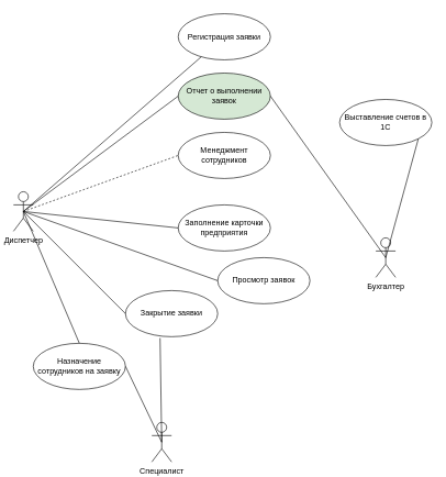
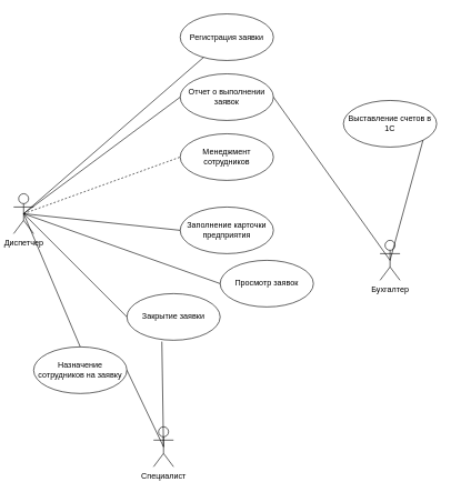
  <mxCell id="0" />
  <mxCell id="1" parent="0" />
  <mxCell id="2" value="Диспетчер" style="shape=umlActor;verticalLabelPosition=bottom;verticalAlign=top;html=1;" vertex="1" parent="1"><mxGeometry x="20" y="290" width="30" height="60" as="geometry" /></mxCell>
  <mxCell id="3" value="&lt;div&gt;Бухгалтер&lt;/div&gt;" style="shape=umlActor;verticalLabelPosition=bottom;verticalAlign=top;html=1;" vertex="1" parent="1"><mxGeometry x="570" y="360" width="30" height="60" as="geometry" /></mxCell>
  <mxCell id="4" value="Специалист" style="shape=umlActor;verticalLabelPosition=bottom;verticalAlign=top;html=1;" vertex="1" parent="1"><mxGeometry x="230" y="640" width="30" height="60" as="geometry" /></mxCell>
  <mxCell id="5" value="Закрытие заявки" style="ellipse;whiteSpace=wrap;html=1;" vertex="1" parent="1"><mxGeometry x="190" y="440" width="140" height="70" as="geometry" /></mxCell>
- <mxCell id="6" value="Отчет о выполнении заявок" style="ellipse;whiteSpace=wrap;html=1;fillColor=#d5e8d4;" vertex="1" parent="1"><mxGeometry x="270" y="110" width="140" height="70" as="geometry" /></mxCell>
+ <mxCell id="6" value="Отчет о выполнении заявок" style="ellipse;whiteSpace=wrap;html=1;" vertex="1" parent="1"><mxGeometry x="270" y="110" width="140" height="70" as="geometry" /></mxCell>
  <mxCell id="7" value="Выставление счетов в 1С" style="ellipse;whiteSpace=wrap;html=1;" vertex="1" parent="1"><mxGeometry x="515" y="150" width="140" height="70" as="geometry" /></mxCell>
  <mxCell id="8" value="&lt;div&gt;Назначение сотрудников на заявку&lt;/div&gt;" style="ellipse;whiteSpace=wrap;html=1;" vertex="1" parent="1"><mxGeometry x="50" y="520" width="140" height="70" as="geometry" /></mxCell>
  <mxCell id="9" value="Заполнение карточки предприятия" style="ellipse;whiteSpace=wrap;html=1;" vertex="1" parent="1"><mxGeometry x="270" y="310" width="140" height="70" as="geometry" /></mxCell>
  <mxCell id="10" value="Регистрация заявки" style="ellipse;whiteSpace=wrap;html=1;" vertex="1" parent="1"><mxGeometry x="270" y="20" width="140" height="70" as="geometry" /></mxCell>
  <mxCell id="11" value="Менеджмент сотрудников" style="ellipse;whiteSpace=wrap;html=1;" vertex="1" parent="1"><mxGeometry x="270" y="200" width="140" height="70" as="geometry" /></mxCell>
  <mxCell id="12" value="" style="endArrow=none;html=1;rounded=0;exitX=1;exitY=1;exitDx=0;exitDy=0;entryX=0.5;entryY=0.5;entryDx=0;entryDy=0;entryPerimeter=0;" edge="1" parent="1" source="7" target="3"><mxGeometry width="50" height="50" relative="1" as="geometry"><mxPoint x="550" y="590" as="sourcePoint" /><mxPoint x="600" y="540" as="targetPoint" /></mxGeometry></mxCell>
  <mxCell id="13" value="" style="endArrow=none;html=1;rounded=0;exitX=1;exitY=0.5;exitDx=0;exitDy=0;entryX=0.5;entryY=0.5;entryDx=0;entryDy=0;entryPerimeter=0;" edge="1" parent="1" source="6" target="3"><mxGeometry width="50" height="50" relative="1" as="geometry"><mxPoint x="589.997" y="369.999" as="sourcePoint" /><mxPoint x="710.5" y="500.949" as="targetPoint" /></mxGeometry></mxCell>
  <mxCell id="14" value="" style="endArrow=none;html=1;rounded=0;entryX=0.375;entryY=1.029;entryDx=0;entryDy=0;entryPerimeter=0;exitX=0.5;exitY=0.5;exitDx=0;exitDy=0;exitPerimeter=0;" edge="1" parent="1" source="4" target="5"><mxGeometry width="50" height="50" relative="1" as="geometry"><mxPoint x="305" y="650" as="sourcePoint" /><mxPoint x="600.5" y="650.949" as="targetPoint" /></mxGeometry></mxCell>
  <mxCell id="15" value="" style="endArrow=none;html=1;rounded=0;entryX=1;entryY=0.5;entryDx=0;entryDy=0;exitX=0.5;exitY=0.5;exitDx=0;exitDy=0;exitPerimeter=0;" edge="1" parent="1" source="4" target="8"><mxGeometry width="50" height="50" relative="1" as="geometry"><mxPoint x="305" y="650" as="sourcePoint" /><mxPoint x="790" y="413.699" as="targetPoint" /></mxGeometry></mxCell>
  <mxCell id="16" value="" style="endArrow=none;html=1;rounded=0;exitX=0.5;exitY=0.5;exitDx=0;exitDy=0;exitPerimeter=0;" edge="1" parent="1" source="2" target="10"><mxGeometry width="50" height="50" relative="1" as="geometry"><mxPoint x="10" y="470" as="sourcePoint" /><mxPoint x="800" y="423.699" as="targetPoint" /></mxGeometry></mxCell>
  <mxCell id="17" value="" style="endArrow=none;html=1;rounded=0;exitX=0;exitY=0.5;exitDx=0;exitDy=0;entryX=0.5;entryY=0.5;entryDx=0;entryDy=0;entryPerimeter=0;" edge="1" parent="1" source="9" target="2"><mxGeometry width="50" height="50" relative="1" as="geometry"><mxPoint x="689.497" y="302.749" as="sourcePoint" /><mxPoint x="810" y="433.699" as="targetPoint" /></mxGeometry></mxCell>
  <mxCell id="18" value="" style="endArrow=none;html=1;rounded=0;entryX=0;entryY=0.5;entryDx=0;entryDy=0;exitX=0.5;exitY=0.5;exitDx=0;exitDy=0;exitPerimeter=0;dashed=1;" edge="1" parent="1" source="2" target="11"><mxGeometry width="50" height="50" relative="1" as="geometry"><mxPoint x="699.497" y="312.749" as="sourcePoint" /><mxPoint x="820" y="443.699" as="targetPoint" /></mxGeometry></mxCell>
  <mxCell id="19" value="" style="endArrow=none;html=1;rounded=0;entryX=0;entryY=0.5;entryDx=0;entryDy=0;exitX=0.5;exitY=0.5;exitDx=0;exitDy=0;exitPerimeter=0;" edge="1" parent="1" source="2" target="6"><mxGeometry width="50" height="50" relative="1" as="geometry"><mxPoint x="10" y="470" as="sourcePoint" /><mxPoint x="250.5" y="499.999" as="targetPoint" /></mxGeometry></mxCell>
  <mxCell id="20" value="" style="endArrow=none;html=1;rounded=0;entryX=0;entryY=0.5;entryDx=0;entryDy=0;exitX=0.5;exitY=0.5;exitDx=0;exitDy=0;exitPerimeter=0;" edge="1" parent="1" source="2" target="5"><mxGeometry width="50" height="50" relative="1" as="geometry"><mxPoint x="-20" y="400" as="sourcePoint" /><mxPoint x="840" y="463.699" as="targetPoint" /></mxGeometry></mxCell>
  <mxCell id="21" value="" style="endArrow=none;html=1;rounded=0;exitX=0.5;exitY=0;exitDx=0;exitDy=0;entryX=0.5;entryY=0.5;entryDx=0;entryDy=0;entryPerimeter=0;" edge="1" parent="1" source="8" target="2"><mxGeometry width="50" height="50" relative="1" as="geometry"><mxPoint x="729.497" y="342.749" as="sourcePoint" /><mxPoint x="850" y="473.699" as="targetPoint" /></mxGeometry></mxCell>
  <mxCell id="22" value="Просмотр заявок" style="ellipse;whiteSpace=wrap;html=1;" vertex="1" parent="1"><mxGeometry x="330" y="390" width="140" height="70" as="geometry" /></mxCell>
  <mxCell id="23" value="" style="endArrow=none;html=1;rounded=0;exitX=0;exitY=0.5;exitDx=0;exitDy=0;entryX=0.5;entryY=0.5;entryDx=0;entryDy=0;entryPerimeter=0;" edge="1" parent="1" source="22" target="2"><mxGeometry width="50" height="50" relative="1" as="geometry"><mxPoint x="689.497" y="392.749" as="sourcePoint" /><mxPoint x="35" y="410" as="targetPoint" /></mxGeometry></mxCell>
